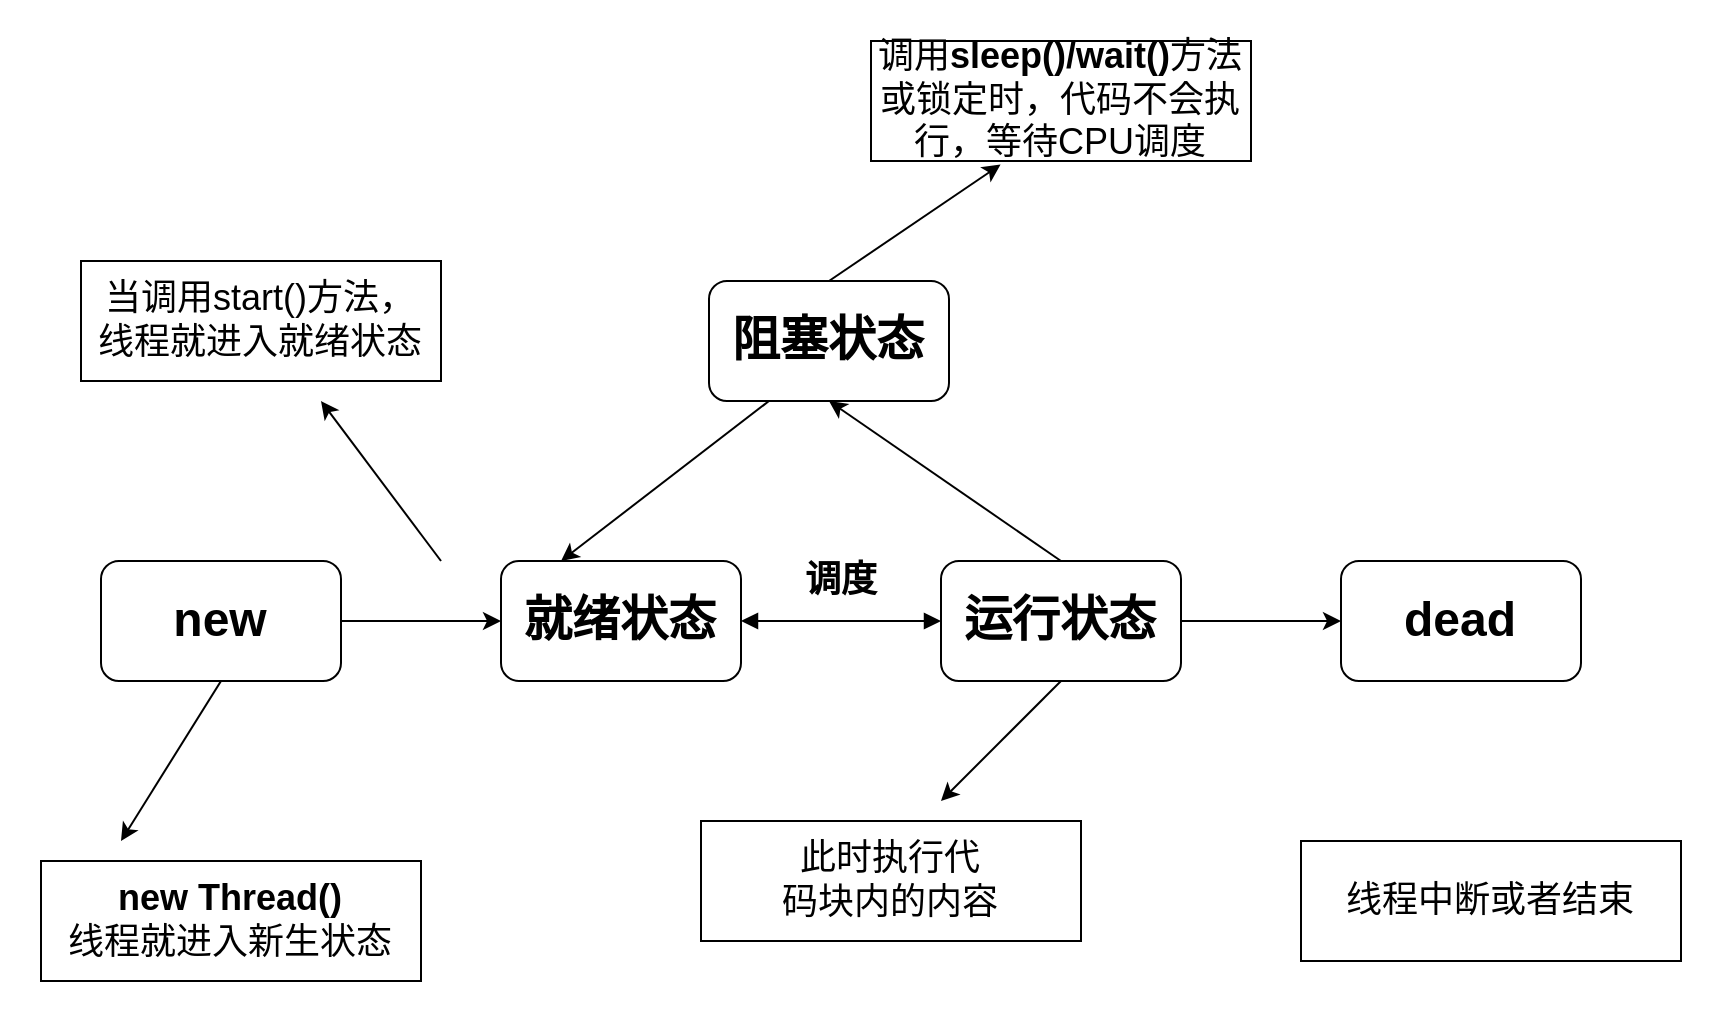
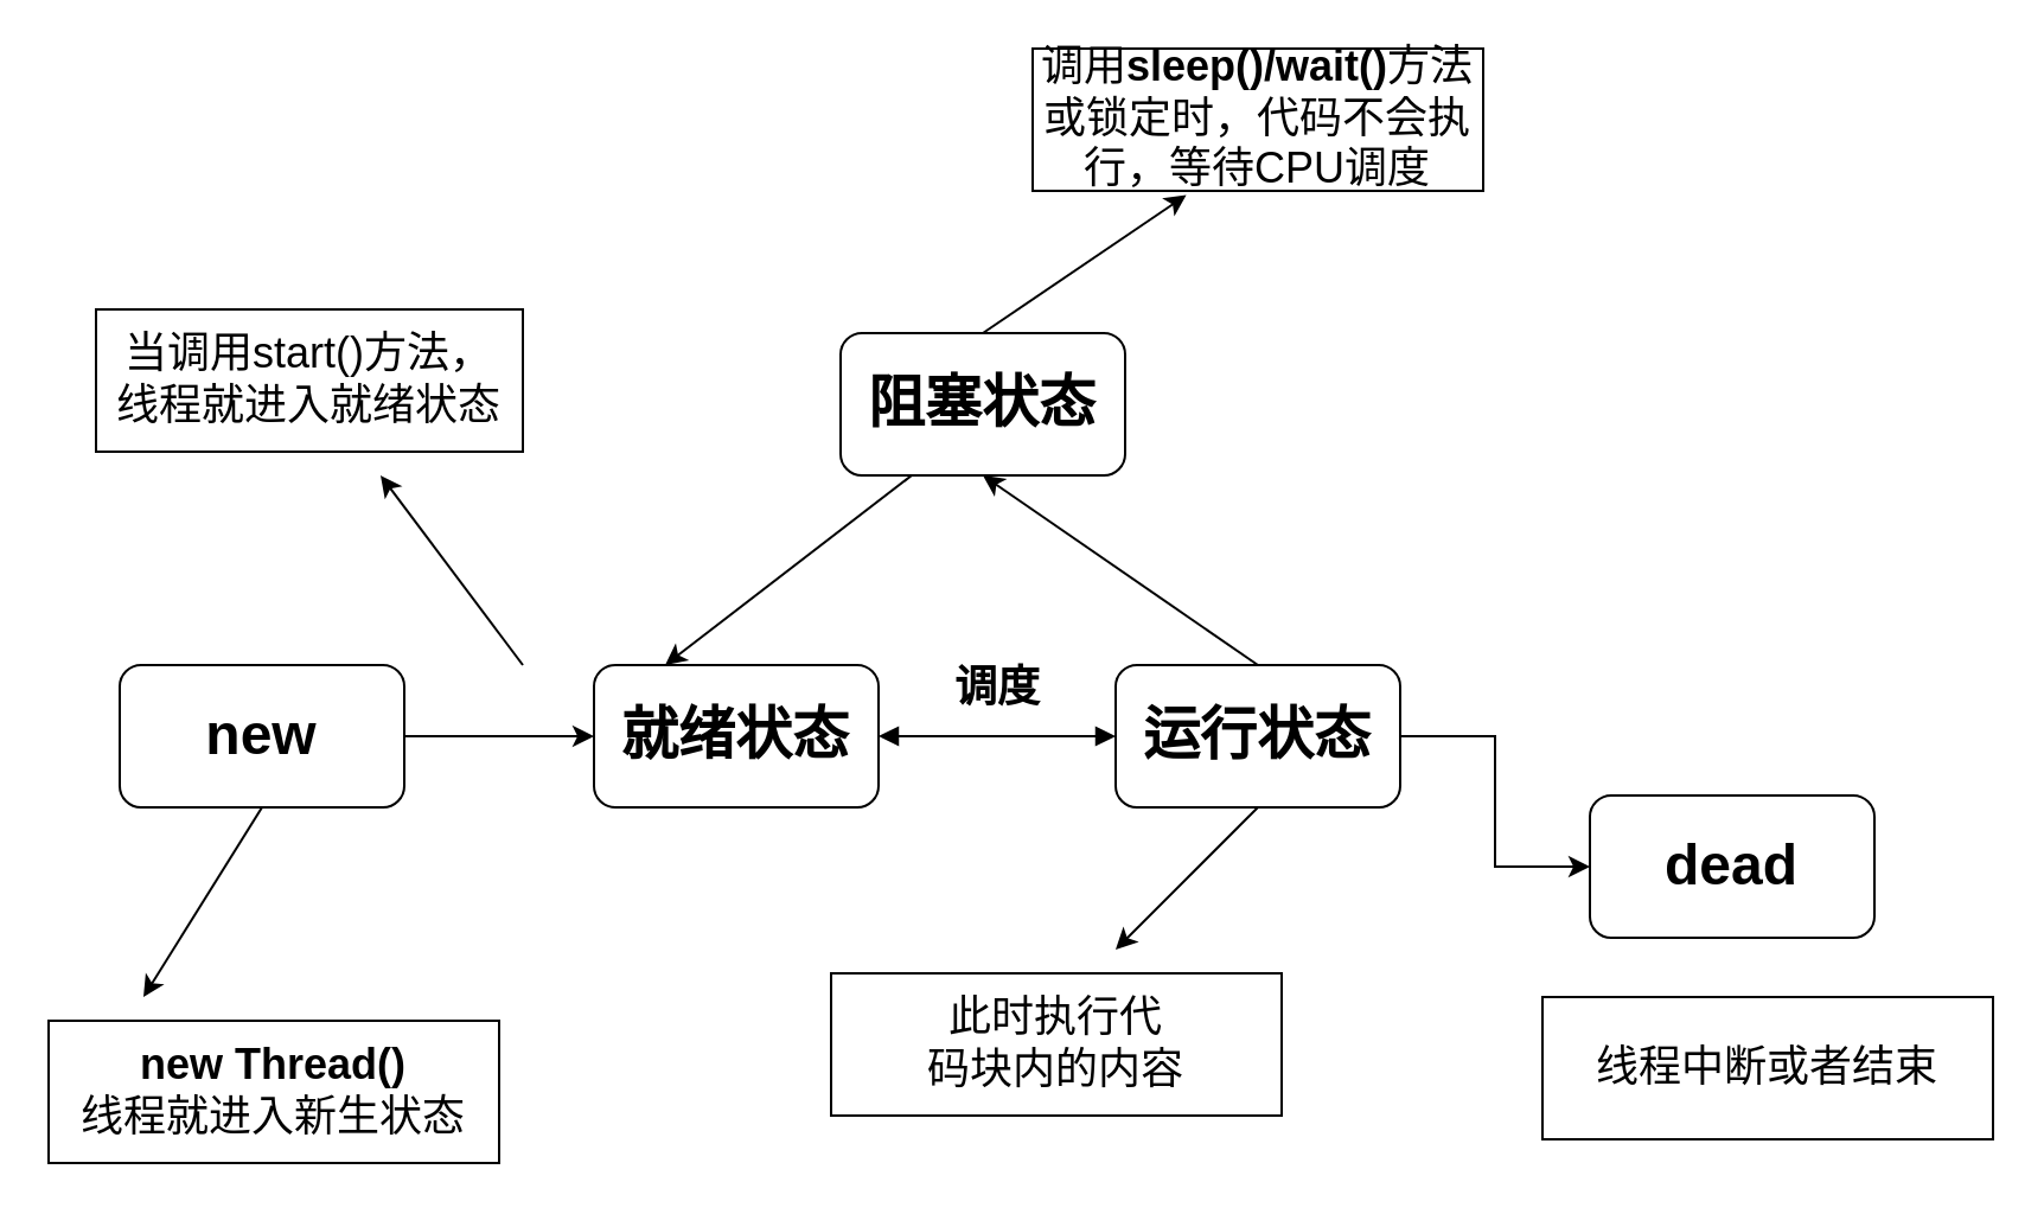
  <mxCell id="0" />
  <mxCell id="1" parent="0" />
  <mxCell id="2" style="edgeStyle=orthogonalEdgeStyle;rounded=0;orthogonalLoop=1;jettySize=auto;html=1;exitX=1;exitY=0.5;exitDx=0;exitDy=0;" edge="1" parent="1" source="4" target="5"><mxGeometry relative="1" as="geometry" /></mxCell>
  <mxCell id="3" style="edgeStyle=none;rounded=0;orthogonalLoop=1;jettySize=auto;html=1;exitX=0.5;exitY=1;exitDx=0;exitDy=0;" edge="1" parent="1" source="4"><mxGeometry relative="1" as="geometry"><mxPoint x="60" y="420" as="targetPoint" /></mxGeometry></mxCell>
  <mxCell id="4" value="&lt;font style=&quot;font-size: 24px&quot;&gt;&lt;b&gt;new&lt;/b&gt;&lt;/font&gt;" style="rounded=1;whiteSpace=wrap;html=1;" vertex="1" parent="1"><mxGeometry x="50" y="280" width="120" height="60" as="geometry" /></mxCell>
  <mxCell id="5" value="&lt;span style=&quot;font-size: 24px&quot;&gt;&lt;b&gt;就绪状态&lt;/b&gt;&lt;/span&gt;" style="rounded=1;whiteSpace=wrap;html=1;" vertex="1" parent="1"><mxGeometry x="250" y="280" width="120" height="60" as="geometry" /></mxCell>
  <mxCell id="6" style="edgeStyle=none;rounded=0;orthogonalLoop=1;jettySize=auto;html=1;exitX=0.25;exitY=1;exitDx=0;exitDy=0;entryX=0.25;entryY=0;entryDx=0;entryDy=0;" edge="1" parent="1" source="8" target="5"><mxGeometry relative="1" as="geometry" /></mxCell>
  <mxCell id="7" style="edgeStyle=none;rounded=0;orthogonalLoop=1;jettySize=auto;html=1;exitX=0.5;exitY=0;exitDx=0;exitDy=0;entryX=0.341;entryY=1.03;entryDx=0;entryDy=0;entryPerimeter=0;" edge="1" parent="1" source="8" target="20"><mxGeometry relative="1" as="geometry" /></mxCell>
  <mxCell id="8" value="&lt;span style=&quot;font-size: 24px&quot;&gt;&lt;b&gt;阻塞状态&lt;/b&gt;&lt;/span&gt;" style="rounded=1;whiteSpace=wrap;html=1;" vertex="1" parent="1"><mxGeometry x="354" y="140" width="120" height="60" as="geometry" /></mxCell>
  <mxCell id="9" style="edgeStyle=orthogonalEdgeStyle;rounded=0;orthogonalLoop=1;jettySize=auto;html=1;exitX=1;exitY=0.5;exitDx=0;exitDy=0;entryX=0;entryY=0.5;entryDx=0;entryDy=0;" edge="1" parent="1" source="12" target="13"><mxGeometry relative="1" as="geometry" /></mxCell>
  <mxCell id="10" style="rounded=0;orthogonalLoop=1;jettySize=auto;html=1;exitX=0.5;exitY=0;exitDx=0;exitDy=0;entryX=0.5;entryY=1;entryDx=0;entryDy=0;" edge="1" parent="1" source="12" target="8"><mxGeometry relative="1" as="geometry" /></mxCell>
  <mxCell id="11" style="edgeStyle=none;rounded=0;orthogonalLoop=1;jettySize=auto;html=1;exitX=0.5;exitY=1;exitDx=0;exitDy=0;" edge="1" parent="1" source="12"><mxGeometry relative="1" as="geometry"><mxPoint x="470" y="400" as="targetPoint" /></mxGeometry></mxCell>
  <mxCell id="12" value="&lt;span style=&quot;font-size: 24px&quot;&gt;&lt;b&gt;运行状态&lt;/b&gt;&lt;/span&gt;" style="rounded=1;whiteSpace=wrap;html=1;" vertex="1" parent="1"><mxGeometry x="470" y="280" width="120" height="60" as="geometry" /></mxCell>
- <mxCell id="13" value="&lt;span style=&quot;font-size: 24px&quot;&gt;&lt;b&gt;dead&lt;/b&gt;&lt;/span&gt;" style="rounded=1;whiteSpace=wrap;html=1;" vertex="1" parent="1"><mxGeometry x="670" y="280" width="120" height="60" as="geometry" /></mxCell>
+ <mxCell id="13" value="&lt;span style=&quot;font-size: 24px&quot;&gt;&lt;b&gt;dead&lt;/b&gt;&lt;/span&gt;" style="rounded=1;whiteSpace=wrap;html=1;" vertex="1" parent="1"><mxGeometry x="670" y="335" width="120" height="60" as="geometry" /></mxCell>
  <mxCell id="14" value="" style="endArrow=block;startArrow=block;endFill=1;startFill=1;html=1;rounded=0;edgeStyle=orthogonalEdgeStyle;" edge="1" parent="1"><mxGeometry width="160" relative="1" as="geometry"><mxPoint x="370" y="310" as="sourcePoint" /><mxPoint x="470" y="310" as="targetPoint" /></mxGeometry></mxCell>
  <mxCell id="15" value="&lt;b&gt;&lt;font style=&quot;font-size: 18px&quot;&gt;调度&lt;/font&gt;&lt;/b&gt;" style="text;html=1;align=center;verticalAlign=middle;resizable=0;points=[];autosize=1;strokeColor=none;fillColor=none;" vertex="1" parent="1"><mxGeometry x="395" y="280" width="50" height="20" as="geometry" /></mxCell>
  <mxCell id="16" value="" style="endArrow=classic;html=1;rounded=0;" edge="1" parent="1"><mxGeometry width="50" height="50" relative="1" as="geometry"><mxPoint x="220" y="280" as="sourcePoint" /><mxPoint x="160" y="200" as="targetPoint" /></mxGeometry></mxCell>
  <mxCell id="17" value="&lt;span style=&quot;font-size: 18px&quot;&gt;当调用start()方法，&lt;/span&gt;&lt;br style=&quot;font-size: 18px&quot;&gt;&lt;span style=&quot;font-size: 18px&quot;&gt;线程就进入就绪状态&lt;/span&gt;" style="rounded=0;whiteSpace=wrap;html=1;" vertex="1" parent="1"><mxGeometry x="40" y="130" width="180" height="60" as="geometry" /></mxCell>
  <mxCell id="18" value="&lt;span style=&quot;font-size: 18px&quot;&gt;&lt;b&gt;new Thread()&lt;/b&gt;&lt;/span&gt;&lt;br style=&quot;font-size: 18px&quot;&gt;&lt;span style=&quot;font-size: 18px&quot;&gt;线程就进入新生状态&lt;/span&gt;" style="rounded=0;whiteSpace=wrap;html=1;" vertex="1" parent="1"><mxGeometry x="20" y="430" width="190" height="60" as="geometry" /></mxCell>
  <mxCell id="19" value="&lt;span style=&quot;font-size: 18px&quot;&gt;线程中断或者结束&lt;/span&gt;" style="rounded=0;whiteSpace=wrap;html=1;" vertex="1" parent="1"><mxGeometry x="650" y="420" width="190" height="60" as="geometry" /></mxCell>
  <mxCell id="20" value="&lt;span style=&quot;font-size: 18px&quot;&gt;调用&lt;b&gt;sleep()/wait()&lt;/b&gt;方法&lt;br&gt;或锁定时，代码不会执行，等待CPU调度&lt;br&gt;&lt;/span&gt;" style="rounded=0;whiteSpace=wrap;html=1;" vertex="1" parent="1"><mxGeometry x="435" y="20" width="190" height="60" as="geometry" /></mxCell>
  <mxCell id="21" value="&lt;span style=&quot;font-size: 18px&quot;&gt;此时执行代&lt;br&gt;码块内的内容&lt;br&gt;&lt;/span&gt;" style="rounded=0;whiteSpace=wrap;html=1;" vertex="1" parent="1"><mxGeometry x="350" y="410" width="190" height="60" as="geometry" /></mxCell>
